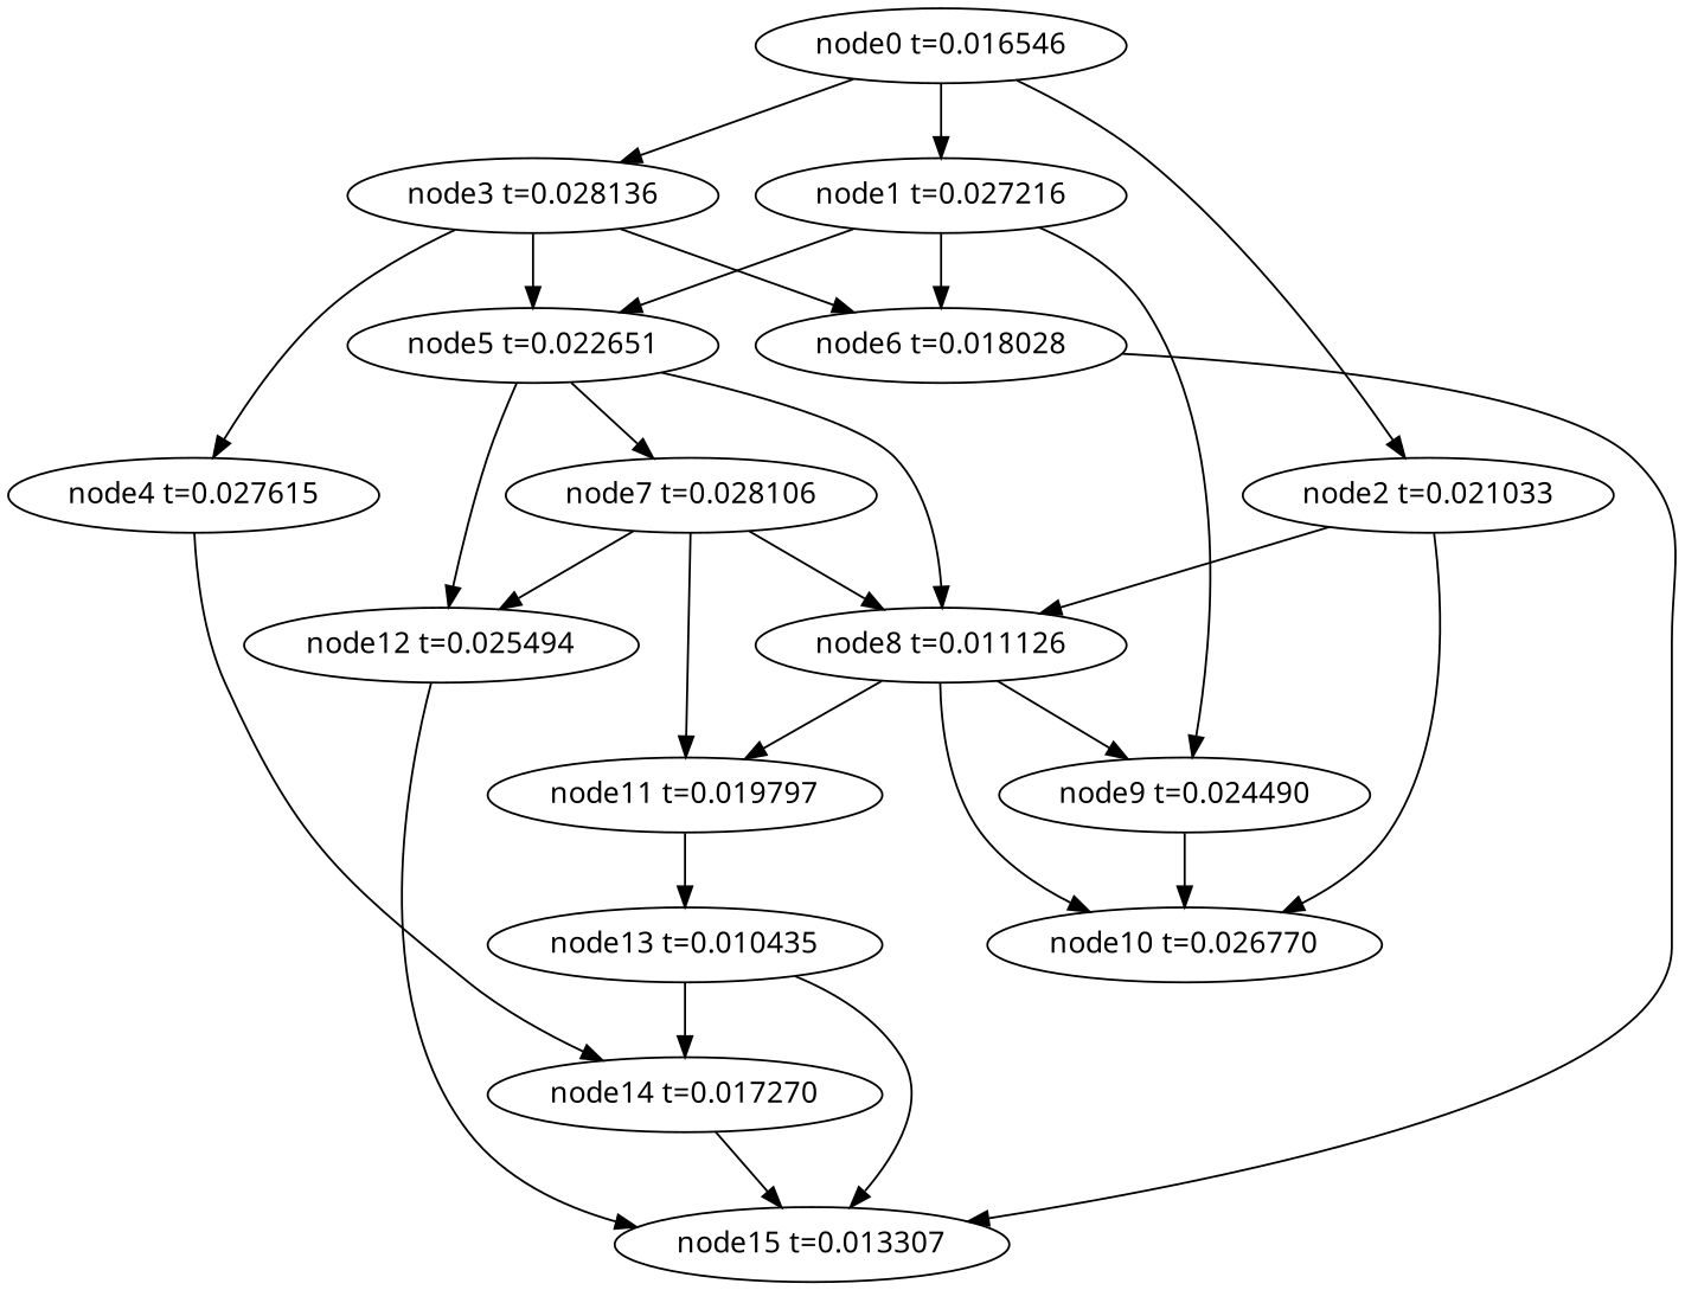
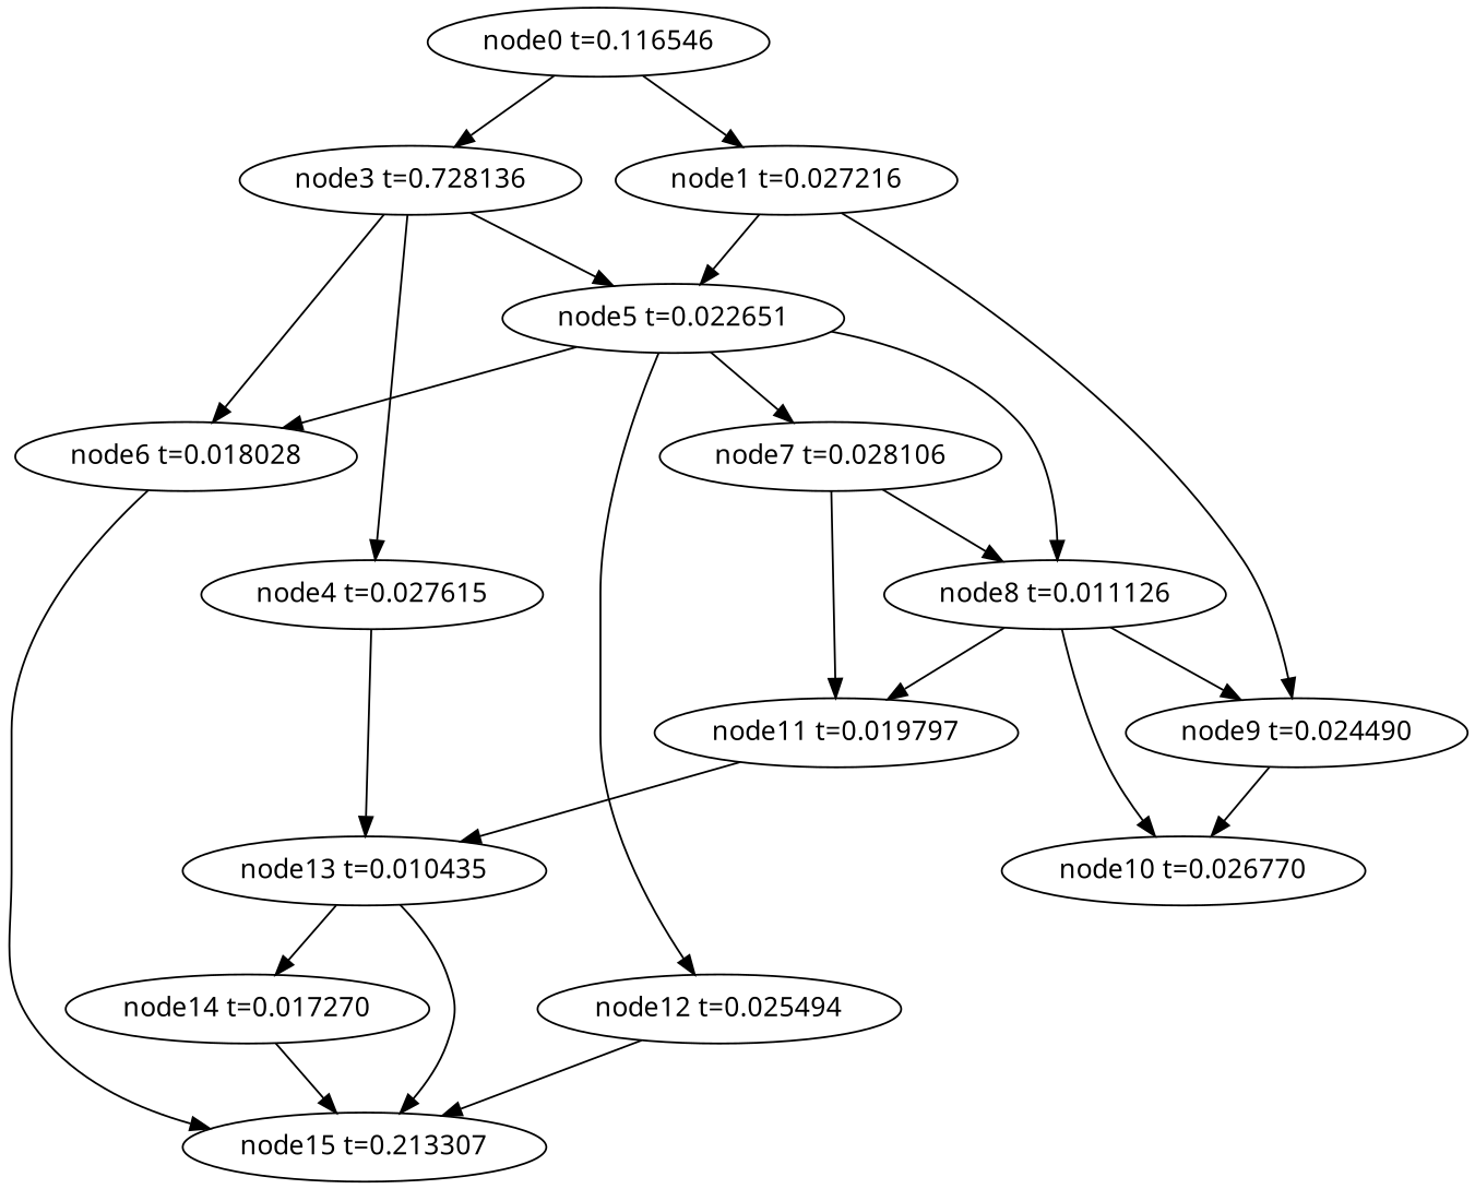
  digraph {
    fontname="Noto Sans"
    node [fontname="Noto Sans"]
    edge [fontname="Noto Sans"]
-   n1 [label="node15 t=0.013307"]
+   n1 [label="node15 t=0.213307"]
    n2 [label="node14 t=0.017270"]
    n3 [label="node13 t=0.010435"]
    n4 [label="node12 t=0.025494"]
    n5 [label="node11 t=0.019797"]
    n6 [label="node10 t=0.026770"]
    n7 [label="node9 t=0.024490"]
    n8 [label="node8 t=0.011126"]
    n9 [label="node7 t=0.028106"]
    n10 [label="node6 t=0.018028"]
    n11 [label="node5 t=0.022651"]
    n12 [label="node4 t=0.027615"]
-   n13 [label="node3 t=0.028136"]
-   n14 [label="node2 t=0.021033"]
+   n13 [label="node3 t=0.728136"]
    n15 [label="node1 t=0.027216"]
-   n16 [label="node0 t=0.016546"]
+   n16 [label="node0 t=0.116546"]
    n2 -> n1
    n3 -> n1
    n3 -> n2
    n4 -> n1
    n5 -> n3
    n7 -> n6
    n8 -> n5
    n8 -> n6
    n8 -> n7
-   n9 -> n4
    n9 -> n5
    n9 -> n8
    n10 -> n1
    n11 -> n4
    n11 -> n8
    n11 -> n9
-   n12 -> n2
+   n12 -> n3
    n13 -> n10
    n13 -> n11
    n13 -> n12
-   n14 -> n6
-   n14 -> n8
    n15 -> n7
-   n15 -> n10
+   n11 -> n10
    n15 -> n11
    n16 -> n13
-   n16 -> n14
    n16 -> n15
  }
